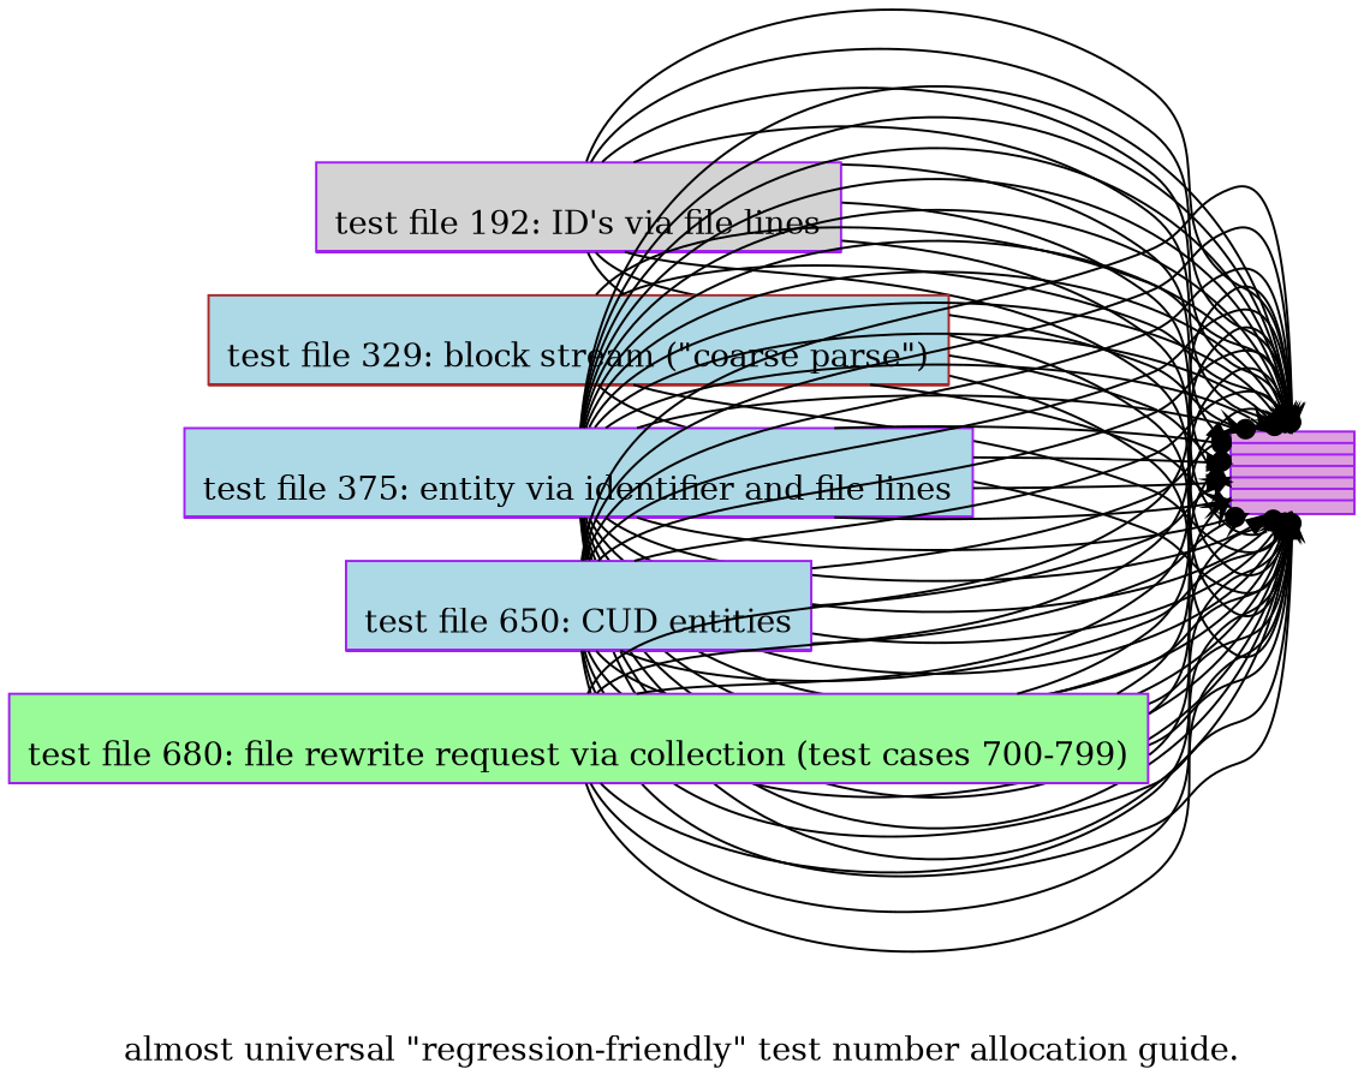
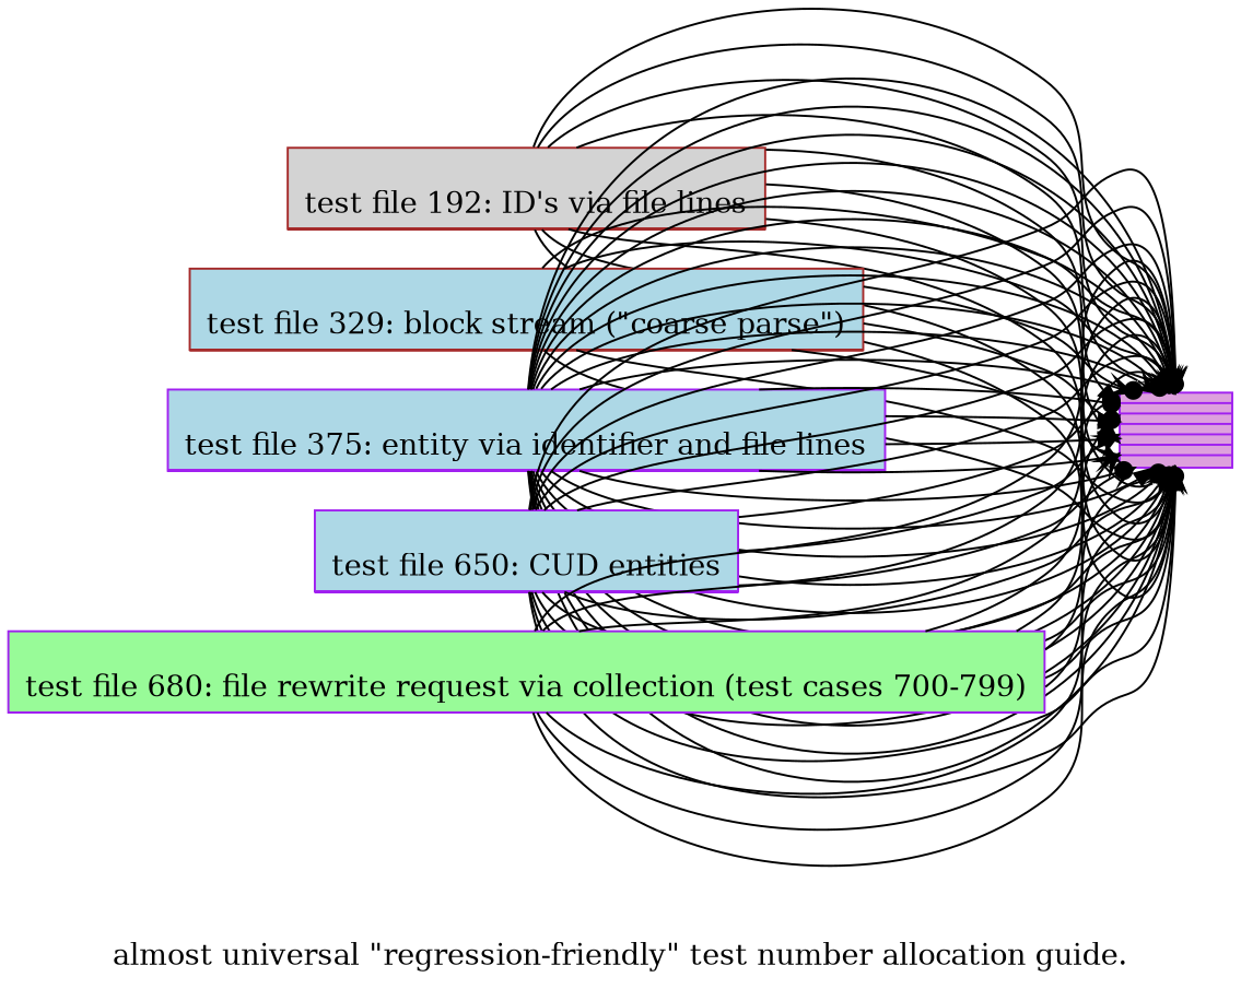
  digraph {
    label="\n\nalmost universal \"regression-friendly\" test number allocation guide.\n"
    rankdir=LR
    node [shape=record style=filled fillcolor=lightblue color=purple]
    edge [headport=300 arrowhead=vee]
-   n1 [label="\ntest file 192: ID's via file lines|\n<055>Case055_truly_blank_file_produces_empty_stream|\n<065>Case065_sneak_oxford_join_coverage_into_here|\n<075>Case075_effectively_empty_file_produces_empty_stream|\n<085>Case085_an_ordinary_looking_line|\n<095>Case095_not_quite_section_line|\n<105>Case105_section_but_no_dots|\n<115>Case115_wrong_keyword_for_third_component|\n<125>Case125_too_many_components|\n<135>Case135_non_validated_ID_traversal_one|\n<145>Case145_non_validated_ID_traversal_two\n" fillcolor=lightgrey]
+   n1 [label="\ntest file 192: ID's via file lines|\n<055>Case055_truly_blank_file_produces_empty_stream|\n<065>Case065_sneak_oxford_join_coverage_into_here|\n<075>Case075_effectively_empty_file_produces_empty_stream|\n<085>Case085_an_ordinary_looking_line|\n<095>Case095_not_quite_section_line|\n<105>Case105_section_but_no_dots|\n<115>Case115_wrong_keyword_for_third_component|\n<125>Case125_too_many_components|\n<135>Case135_non_validated_ID_traversal_one|\n<145>Case145_non_validated_ID_traversal_two\n" fillcolor=lightgrey color=brown]
    n2 [fontsize=22 label="\n<100>\n\n\n\n(100) traverse entity ID's in document\n\n\n\n\n|\n<200>\n\n\n\n(200) traverse entities in document\n\n\n\n\n|\n<300>\n\n\n\n\n\n\n\n\n\n(300) retrieve one entity\n\n\n\n\n\n\n\n\n\n\n\n|\n<400>\n\n(400) create\n\n\n|\n<500>\n\n(500) delete\n\n\n|\n<600>\n\n(600) update\n\n\n|\n<700>\n\n\n\n(700) rumspringa\n\n\n\n\n\n" fillcolor=plum]
    n3 [label="\ntest file 329: block stream (\"coarse parse\")|\n<157>Case157_simplified_typical|\n<171>Case171_effectively_empty_file_of_course_has_head_block|\n<186>Case186_truly_empty_file_has_no_head_block|\n<200>Case200_error_in_open_table_line|\n<215>Case215_error_in_attribute_value_passes_thru_for_now|\n<229>Case229_one_no_head|\n<243>Case243_two_yes_head\n" color=brown]
    n4 [label="\ntest file 375: entity via identifier and file lines|\n<253>Case253_simplified_typical_retrieve_in_mid|\n<259>Case259_not_found|\n<263>Case263_not_found_anywhere|\n<266>Case266_at_head|\n<272>Case272_at_tail|\n<278>Case278_against_empty|\n<282>Case282_too_many_adjacent_same_identifiers|\n<284>Case284_duplicate_identifiers_can_get_shadowed|\n<290>Case290_invalid_toml_gets_thru_coarse_parse_then_parse_fail|\n<297>Case297_trick_the_coarse_parse_with_valid_toml|\n<303>Case303_array_not_suported_yet|\n<309>Case309_inline_tables_not_suported_yet|\n<316>test_316_bool_no_comment  # Case316|\n<322>test_322_bool_yes_comment  # Case322|\n<328>test_328_int_no_comment  # Case328|\n<334>test_334_int_yes_comment  # Case334|\n<341>test_341_float_no_comment  # Case341|\n<347>test_347_float_yes_comment  # Case347|\n<353>test_353_datetime_no_comment  # Case353|\n<359>test_359_datetime_yes_comment  # Case359|\n<366>Case366_literal_string_not_yet_supported|\n<372>Case372_multi_line_literal_string_not_yet_supported|\n<378>Case378_multi_line_basic_not_yet_supported|\n<384>test_384_basic_string_simple  # Case384|\n<391>test_391_basic_string_empty  # Case391|\n<397>test_397_escape  # Case397\n"]
    n5 [label="\ntest file 650: CUD entities|\n<408>Case408_create_against_truly_empty_file|\n<425>Case425_create_against_effectively_empty_file_with_comments|\n<441>Case441_create_that_appends_entity_to_the_very_end|\n<458>Case458_create_that_inserts_at_the_front|\n<475>Case475_create_that_inserts_in_between|\n<492>Case492_create_that_inserts_in_between_no_props|\n<510>Case510_delete_at_head_no_fluff|\n<530>Case530_delete_at_head_yes_fluff|\n<550>Case550_delete_in_middle|\n<570>Case570_delete_at_end|\n<590>Case590_delete_leaving_effectively_empty_file|\n<613>Case613_update_at_beginning|\n<638>Case638_update_beginning_no_props|\n<663>Case663_update_in_middle|\n<688>Case688_update_at_end\n"]
    n6 [label="\ntest file 680: file rewrite request via collection (test cases 700-799)|\n<705>0-9: delete thru schema|\n<715>10-19: update integ w attributes|\n<725>20-29: full trav thru schema|\n<735>30-39: create initial index file|\n<745>40-49: provision new ID pseudo-randomly|\n<755>50-59: re-ceate new index file|\n<765>60-69: create thru schema integ w attrs & provision|\n<775>70-79: file locking!|\n<785>80-89: typed values via CLI values|\n<795>90-99: CLI lol\n" fillcolor=palegreen]
    n1 -> n2 [headport=100 tailport=055 arrowhead=dot]
    n1 -> n2 [headport=100 tailport=065 arrowhead=normal]
    n1 -> n2 [headport=100 tailport=075 arrowhead=normal]
    n1 -> n2 [headport=100 tailport=085]
    n1 -> n2 [headport=100 tailport=095 arrowhead=normal]
    n1 -> n2 [headport=100 tailport=105 arrowhead=normal]
    n1 -> n2 [headport=100 tailport=115 arrowhead=dot]
    n1 -> n2 [headport=100 tailport=125]
    n1 -> n2 [headport=100 tailport=135 arrowhead=dot]
    n1 -> n2 [headport=100 tailport=145]
    n3 -> n2 [headport=200 tailport=157 arrowhead=normal]
    n3 -> n2 [headport=200 tailport=171 arrowhead=dot]
    n3 -> n2 [headport=200 tailport=186]
    n3 -> n2 [headport=200 tailport=200 arrowhead=dot]
    n3 -> n2 [headport=200 tailport=215 arrowhead=dot]
    n3 -> n2 [headport=200 tailport=229 arrowhead=dot]
    n3 -> n2 [headport=200 tailport=243]
    n4 -> n2 [tailport=253]
    n4 -> n2 [tailport=259 arrowhead=normal]
    n4 -> n2 [tailport=263 arrowhead=dot]
    n4 -> n2 [tailport=266 arrowhead=dot]
    n4 -> n2 [tailport=272 arrowhead=normal]
    n4 -> n2 [tailport=278 arrowhead=normal]
    n4 -> n2 [tailport=282 arrowhead=dot]
    n4 -> n2 [tailport=284]
    n4 -> n2 [tailport=290 arrowhead=dot]
    n4 -> n2 [tailport=297 arrowhead=normal]
    n4 -> n2 [tailport=303 arrowhead=dot]
    n4 -> n2 [tailport=309]
    n4 -> n2 [tailport=316 arrowhead=normal]
    n4 -> n2 [tailport=322 arrowhead=normal]
    n4 -> n2 [tailport=328 arrowhead=dot]
    n4 -> n2 [tailport=334]
    n4 -> n2 [tailport=341]
    n4 -> n2 [tailport=347 arrowhead=dot]
    n4 -> n2 [tailport=353]
    n4 -> n2 [tailport=359]
    n4 -> n2 [tailport=366 arrowhead=dot]
    n4 -> n2 [tailport=372]
    n4 -> n2 [tailport=378]
    n4 -> n2 [tailport=384 arrowhead=dot]
    n4 -> n2 [tailport=391 arrowhead=normal]
    n4 -> n2 [tailport=397 arrowhead=dot]
    n5 -> n2 [headport=400 tailport=408 arrowhead=normal]
    n5 -> n2 [headport=400 tailport=425]
    n5 -> n2 [headport=400 tailport=441]
    n5 -> n2 [headport=400 tailport=458 arrowhead=normal]
    n5 -> n2 [headport=400 tailport=475]
    n5 -> n2 [headport=400 tailport=492 arrowhead=dot]
    n5 -> n2 [headport=500 tailport=510]
    n5 -> n2 [headport=500 tailport=530]
    n5 -> n2 [headport=500 tailport=550 arrowhead=dot]
    n5 -> n2 [headport=500 tailport=570]
    n5 -> n2 [headport=500 tailport=590 arrowhead=normal]
    n5 -> n2 [headport=600 tailport=613 arrowhead=dot]
    n5 -> n2 [headport=600 tailport=638]
    n5 -> n2 [headport=600 tailport=663 arrowhead=normal]
    n5 -> n2 [headport=600 tailport=688]
    n6 -> n2 [headport=700 tailport=705 arrowhead=normal]
    n6 -> n2 [headport=700 tailport=715 arrowhead=normal]
    n6 -> n2 [headport=700 tailport=725 arrowhead=dot]
    n6 -> n2 [headport=700 tailport=735 arrowhead=dot]
    n6 -> n2 [headport=700 tailport=745]
    n6 -> n2 [headport=700 tailport=755 arrowhead=normal]
    n6 -> n2 [headport=700 tailport=765]
    n6 -> n2 [headport=700 tailport=775 arrowhead=dot]
    n6 -> n2 [headport=700 tailport=785 arrowhead=dot]
    n6 -> n2 [headport=700 tailport=795]
  }
